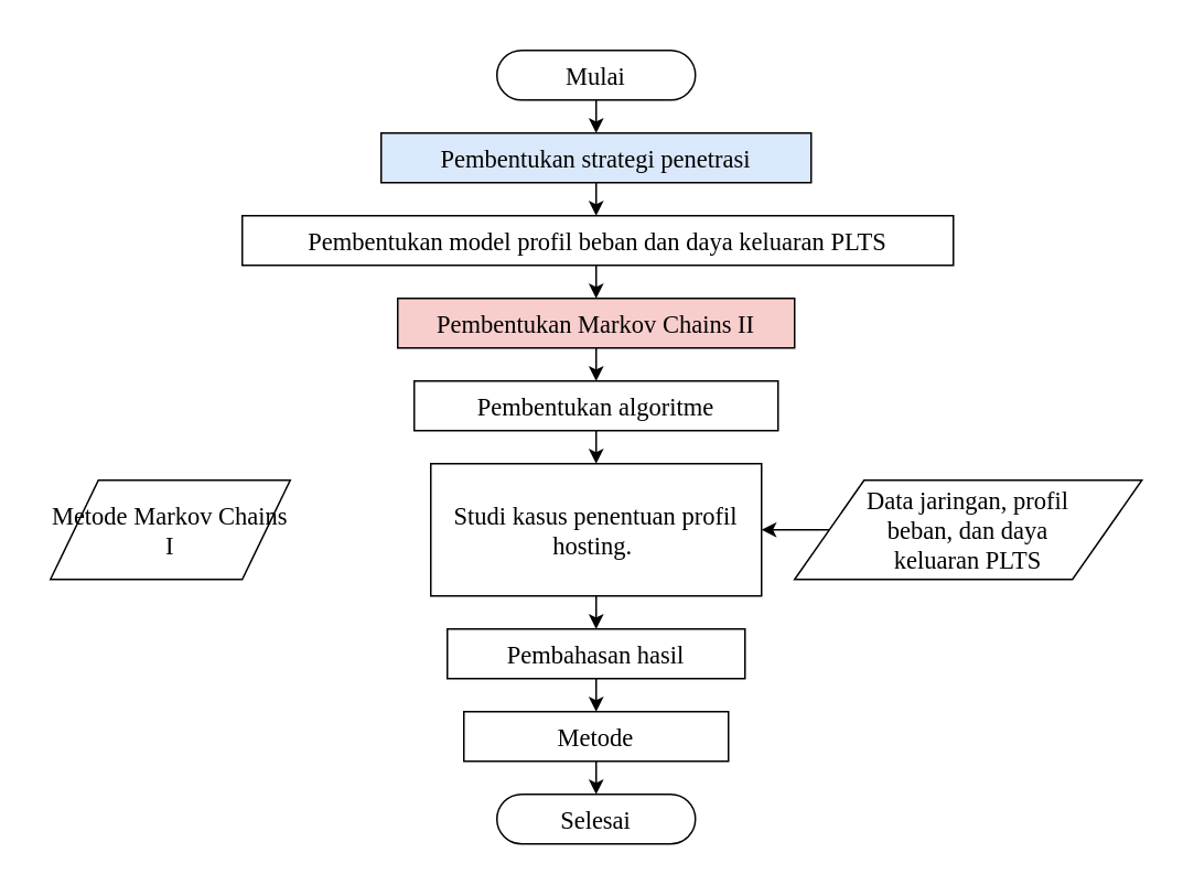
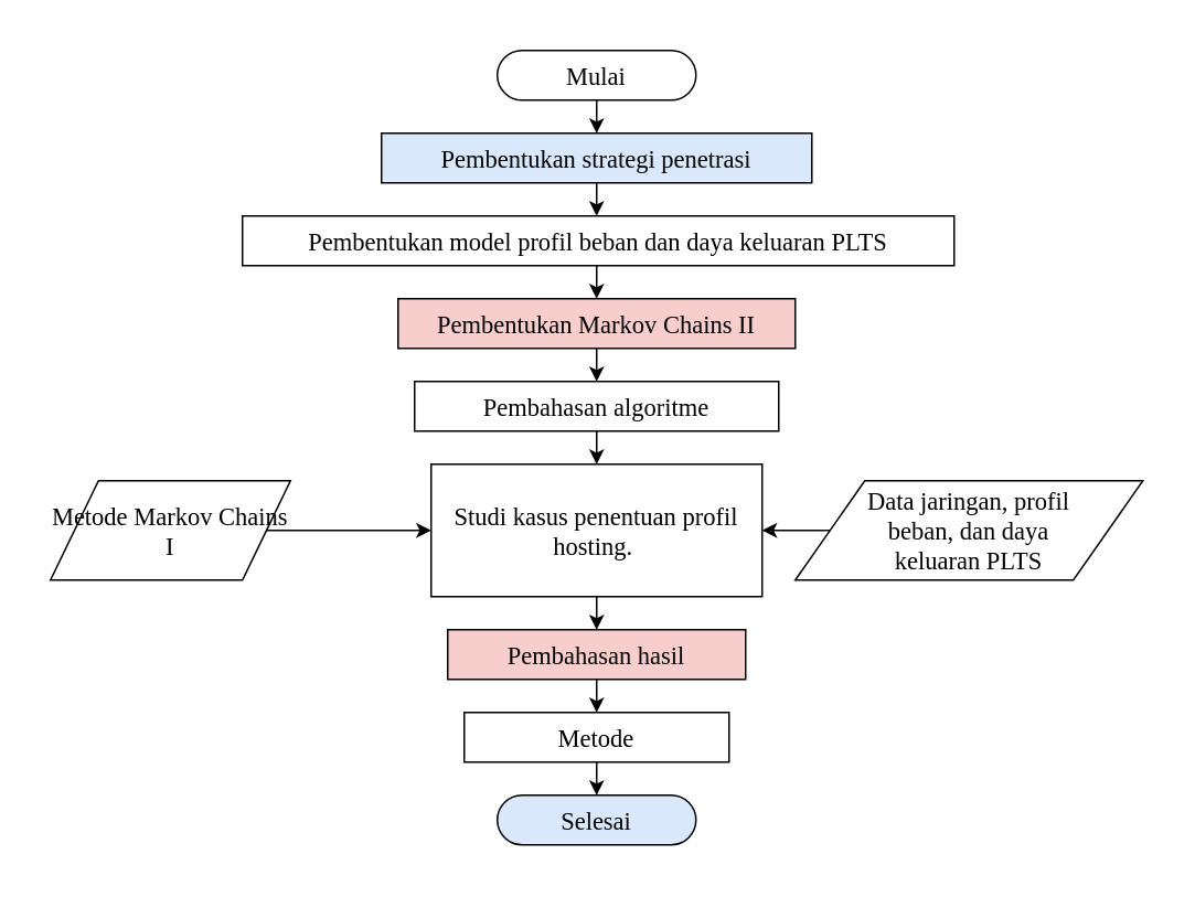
  <mxCell id="0" />
  <mxCell id="1" parent="0" />
  <mxCell id="2" value="" style="rounded=0;whiteSpace=wrap;html=1;strokeColor=none;" vertex="1" parent="1"><mxGeometry x="20" y="20" width="680" height="500" as="geometry" /></mxCell>
  <mxCell id="3" value="&lt;font face=&quot;Times New Roman&quot; style=&quot;font-size: 15px&quot;&gt;Mulai&lt;/font&gt;" style="rounded=1;whiteSpace=wrap;html=1;arcSize=50;" parent="1" vertex="1"><mxGeometry x="300" y="30" width="120" height="30" as="geometry" /></mxCell>
  <mxCell id="4" value="&lt;font face=&quot;Times New Roman&quot; style=&quot;font-size: 15px&quot;&gt;Pembentukan strategi penetrasi&lt;/font&gt;" style="rounded=0;whiteSpace=wrap;html=1;fillColor=#dae8fc;" parent="1" vertex="1"><mxGeometry x="230" y="80" width="260" height="30" as="geometry" /></mxCell>
  <mxCell id="5" value="&lt;font style=&quot;font-size: 15px&quot; face=&quot;Times New Roman&quot;&gt;Pembentukan Markov Chains&lt;i&gt;&amp;nbsp;&lt;/i&gt;II&lt;/font&gt;" style="rounded=0;whiteSpace=wrap;html=1;fillColor=#f8cecc;" parent="1" vertex="1"><mxGeometry x="240" y="180" width="240" height="30" as="geometry" /></mxCell>
- <mxCell id="6" value="&lt;font face=&quot;Times New Roman&quot; style=&quot;font-size: 15px&quot;&gt;Pembentukan algoritme&lt;/font&gt;" style="rounded=0;whiteSpace=wrap;html=1;" parent="1" vertex="1"><mxGeometry x="250" y="230" width="220" height="30" as="geometry" /></mxCell>
+ <mxCell id="6" value="&lt;font face=&quot;Times New Roman&quot; style=&quot;font-size: 15px&quot;&gt;Pembahasan algoritme&lt;/font&gt;" style="rounded=0;whiteSpace=wrap;html=1;" parent="1" vertex="1"><mxGeometry x="250" y="230" width="220" height="30" as="geometry" /></mxCell>
  <mxCell id="7" value="&lt;font style=&quot;font-size: 15px&quot; face=&quot;Times New Roman&quot;&gt;Data jaringan, profil&lt;br&gt;beban, dan daya&lt;br&gt;keluaran PLTS&lt;/font&gt;" style="shape=parallelogram;perimeter=parallelogramPerimeter;whiteSpace=wrap;html=1;" parent="1" vertex="1"><mxGeometry x="480" y="290" width="210" height="60" as="geometry" /></mxCell>
  <mxCell id="8" value="&lt;font face=&quot;Times New Roman&quot; style=&quot;font-size: 15px&quot;&gt;Studi kasus penentuan profil hosting.&amp;nbsp;&lt;/font&gt;" style="rounded=0;whiteSpace=wrap;html=1;" parent="1" vertex="1"><mxGeometry x="260" y="280" width="200" height="80" as="geometry" /></mxCell>
  <mxCell id="9" value="&lt;font face=&quot;Times New Roman&quot; style=&quot;font-size: 15px&quot;&gt;Metode Markov Chains I&lt;/font&gt;" style="shape=parallelogram;perimeter=parallelogramPerimeter;whiteSpace=wrap;html=1;" parent="1" vertex="1"><mxGeometry x="30" y="290" width="145" height="60" as="geometry" /></mxCell>
- <mxCell id="10" value="&lt;font face=&quot;Times New Roman&quot; style=&quot;font-size: 15px&quot;&gt;Pembahasan hasil&lt;/font&gt;" style="rounded=0;whiteSpace=wrap;html=1;" parent="1" vertex="1"><mxGeometry x="270" y="380" width="180" height="30" as="geometry" /></mxCell>
+ <mxCell id="10" value="&lt;font face=&quot;Times New Roman&quot; style=&quot;font-size: 15px&quot;&gt;Pembahasan hasil&lt;/font&gt;" style="rounded=0;whiteSpace=wrap;html=1;fillColor=#f8cecc;" parent="1" vertex="1"><mxGeometry x="270" y="380" width="180" height="30" as="geometry" /></mxCell>
  <mxCell id="11" value="&lt;font style=&quot;font-size: 15px&quot; face=&quot;Times New Roman&quot;&gt;Metode&lt;/font&gt;" style="rounded=0;whiteSpace=wrap;html=1;" parent="1" vertex="1"><mxGeometry x="280" y="430" width="160" height="30" as="geometry" /></mxCell>
- <mxCell id="12" value="&lt;font face=&quot;Times New Roman&quot; style=&quot;font-size: 15px&quot;&gt;Selesai&lt;/font&gt;" style="rounded=1;whiteSpace=wrap;html=1;arcSize=50;" parent="1" vertex="1"><mxGeometry x="300" y="480" width="120" height="30" as="geometry" /></mxCell>
+ <mxCell id="12" value="&lt;font face=&quot;Times New Roman&quot; style=&quot;font-size: 15px&quot;&gt;Selesai&lt;/font&gt;" style="rounded=1;whiteSpace=wrap;html=1;arcSize=50;fillColor=#dae8fc;" parent="1" vertex="1"><mxGeometry x="300" y="480" width="120" height="30" as="geometry" /></mxCell>
  <mxCell id="13" value="" style="endArrow=classic;html=1;" parent="1" target="4" edge="1"><mxGeometry width="50" height="50" relative="1" as="geometry"><mxPoint x="360" y="60" as="sourcePoint" /><mxPoint x="410" y="10" as="targetPoint" /></mxGeometry></mxCell>
  <mxCell id="14" value="" style="endArrow=classic;html=1;" parent="1" edge="1"><mxGeometry width="50" height="50" relative="1" as="geometry"><mxPoint x="360" y="160" as="sourcePoint" /><mxPoint x="360" y="180" as="targetPoint" /></mxGeometry></mxCell>
  <mxCell id="15" value="" style="endArrow=classic;html=1;" parent="1" edge="1"><mxGeometry width="50" height="50" relative="1" as="geometry"><mxPoint x="360" y="210" as="sourcePoint" /><mxPoint x="360" y="230" as="targetPoint" /></mxGeometry></mxCell>
  <mxCell id="16" value="" style="endArrow=classic;html=1;" parent="1" edge="1"><mxGeometry width="50" height="50" relative="1" as="geometry"><mxPoint x="360" y="260" as="sourcePoint" /><mxPoint x="360" y="280" as="targetPoint" /></mxGeometry></mxCell>
  <mxCell id="17" value="" style="endArrow=classic;html=1;" parent="1" edge="1"><mxGeometry width="50" height="50" relative="1" as="geometry"><mxPoint x="360" y="360" as="sourcePoint" /><mxPoint x="360" y="380" as="targetPoint" /></mxGeometry></mxCell>
  <mxCell id="18" value="" style="endArrow=classic;html=1;" parent="1" edge="1"><mxGeometry width="50" height="50" relative="1" as="geometry"><mxPoint x="360" y="410" as="sourcePoint" /><mxPoint x="360" y="430" as="targetPoint" /></mxGeometry></mxCell>
  <mxCell id="19" value="" style="endArrow=classic;html=1;" parent="1" edge="1"><mxGeometry width="50" height="50" relative="1" as="geometry"><mxPoint x="360" y="460" as="sourcePoint" /><mxPoint x="360" y="480" as="targetPoint" /></mxGeometry></mxCell>
  <mxCell id="20" value="" style="endArrow=classic;html=1;exitX=0;exitY=0.5;exitDx=0;exitDy=0;entryX=1;entryY=0.5;entryDx=0;entryDy=0;" parent="1" source="7" target="8" edge="1"><mxGeometry width="50" height="50" relative="1" as="geometry"><mxPoint x="370" y="370" as="sourcePoint" /><mxPoint x="370" y="390" as="targetPoint" /></mxGeometry></mxCell>
+ <mxCell id="21" value="" style="endArrow=classic;html=1;exitX=1;exitY=0.5;exitDx=0;exitDy=0;entryX=0;entryY=0.5;entryDx=0;entryDy=0;" parent="1" source="9" target="8" edge="1"><mxGeometry width="50" height="50" relative="1" as="geometry"><mxPoint x="380" y="380" as="sourcePoint" /><mxPoint x="380" y="400" as="targetPoint" /></mxGeometry></mxCell>
  <mxCell id="22" value="&lt;font face=&quot;Times New Roman&quot;&gt;&lt;span style=&quot;font-size: 15px&quot;&gt;Pembentukan model profil beban dan daya keluaran PLTS&lt;/span&gt;&lt;/font&gt;" style="rounded=0;whiteSpace=wrap;html=1;" vertex="1" parent="1"><mxGeometry x="146" y="130" width="430" height="30" as="geometry" /></mxCell>
  <mxCell id="23" value="" style="endArrow=classic;html=1;" edge="1" parent="1"><mxGeometry width="50" height="50" relative="1" as="geometry"><mxPoint x="360" y="110" as="sourcePoint" /><mxPoint x="360" y="130" as="targetPoint" /></mxGeometry></mxCell>
